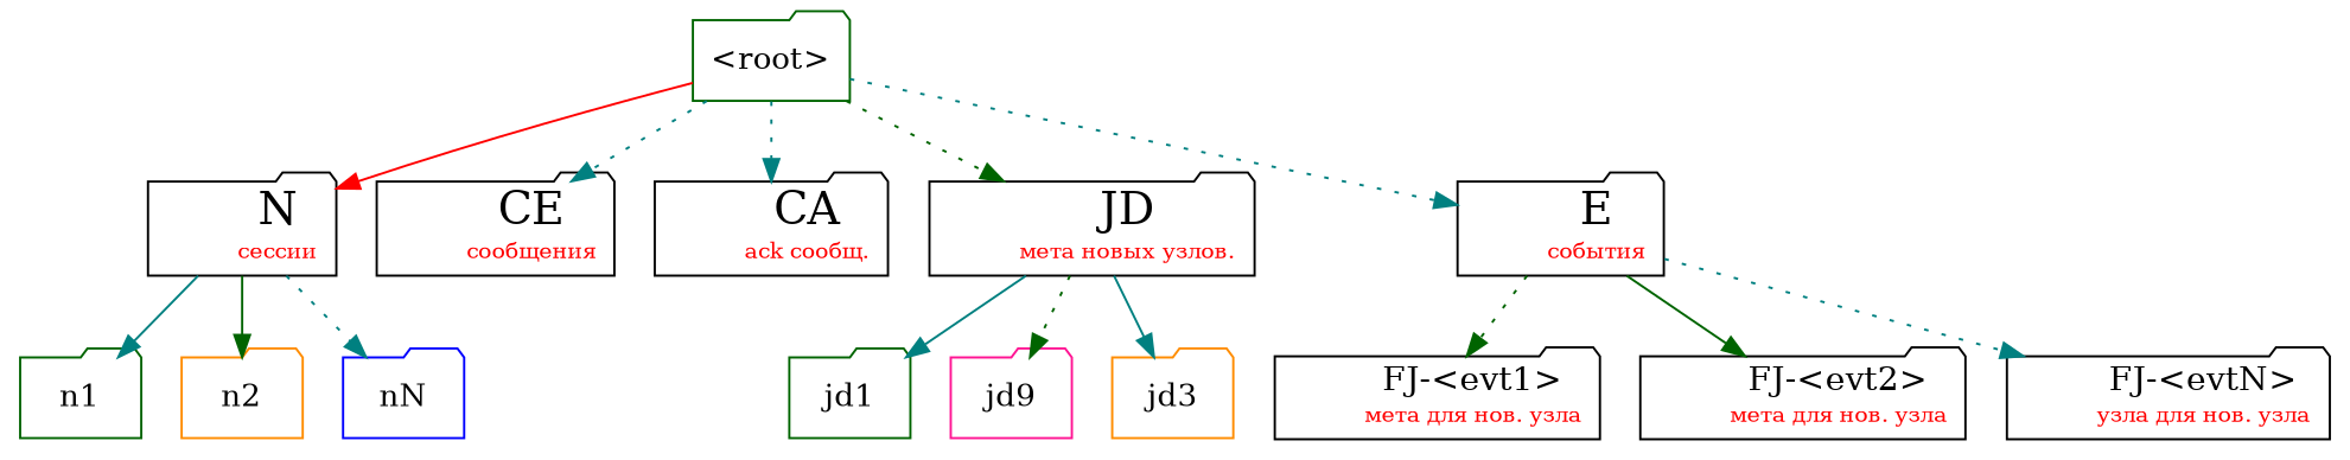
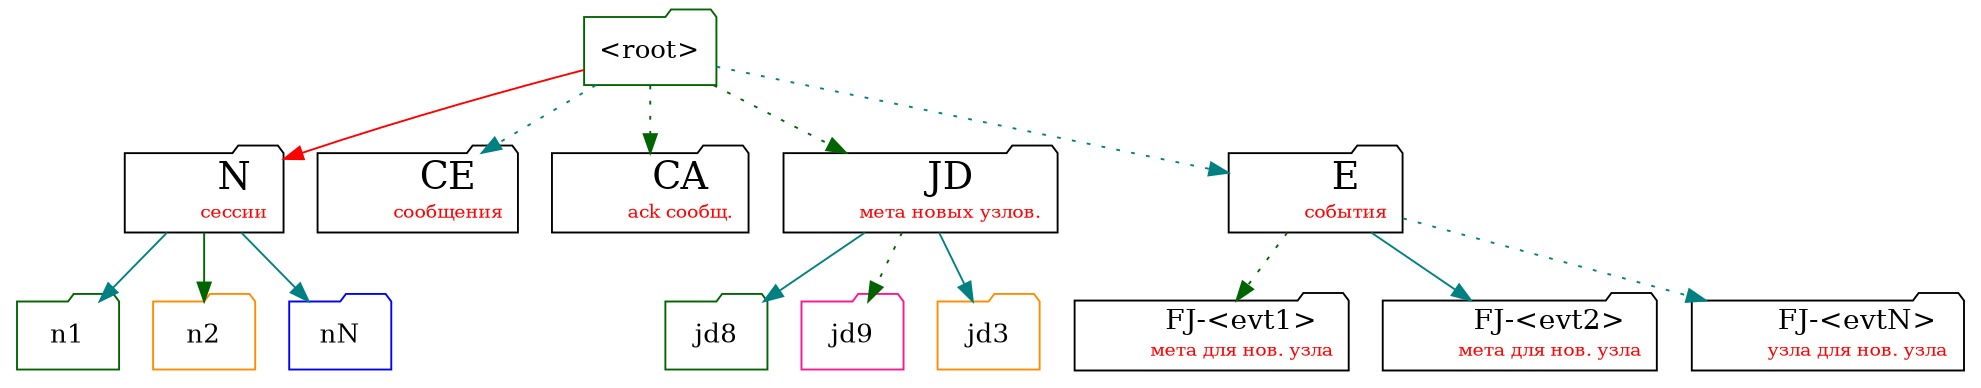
  digraph {
    node [shape=folder]
    edge [color=teal style=solid]
    root [color=darkgreen label="<root>"]
    n [label=<       <FONT POINT-SIZE="20">N</FONT><BR/>       <FONT POINT-SIZE="10" COLOR="RED">сессии</FONT>>]
    ce [label=<       <FONT POINT-SIZE="20">CE</FONT><BR/>       <FONT POINT-SIZE="10" COLOR="RED">сообщения</FONT>>]
    ca [label=<       <FONT POINT-SIZE="20">CA</FONT><BR/>       <FONT POINT-SIZE="10" COLOR="RED">ack сообщ.</FONT>>]
    jd [label=<       <FONT POINT-SIZE="20">JD</FONT><BR/>       <FONT POINT-SIZE="10" COLOR="RED">мета новых узлов.</FONT><BR/>>]
    e [label=<       <FONT POINT-SIZE="20">E</FONT><BR/>       <FONT POINT-SIZE="10" COLOR="RED">события</FONT>>]
    n1 [color=darkgreen]
    n2 [color=darkorange]
    nN [color=blue]
-   jd1 [color=darkgreen]
+   jd1 [color=darkgreen label=jd8]
    jd2 [color=deeppink label=jd9]
    jd3 [color=darkorange]
    fj1 [label=<       <FONT POINT-SIZE="15">FJ-&lt;evt1&gt;</FONT><BR/>       <FONT POINT-SIZE="10" COLOR="RED">мета для нов. узла</FONT>>]
    fj2 [label=<       <FONT POINT-SIZE="15">FJ-&lt;evt2&gt;</FONT><BR/>       <FONT POINT-SIZE="10" COLOR="RED">мета для нов. узла</FONT>>]
    fjN [label=<       <FONT POINT-SIZE="15">FJ-&lt;evtN&gt;</FONT><BR/>       <FONT POINT-SIZE="10" COLOR="RED">узла для нов. узла</FONT>>]
    root -> n [color=red]
    root -> ce [style=dotted]
-   root -> ca [style=dotted]
+   root -> ca [color=darkgreen style=dotted]
    root -> jd [color=darkgreen style=dotted]
    root -> e [style=dotted]
    n -> n1
    n -> n2 [color=darkgreen]
-   n -> nN [style=dotted]
+   n -> nN
    jd -> jd1
    jd -> jd2 [color=darkgreen style=dotted]
    jd -> jd3
    e -> fj1 [color=darkgreen style=dotted]
-   e -> fj2 [color=darkgreen]
+   e -> fj2
    e -> fjN [style=dotted]
  }
